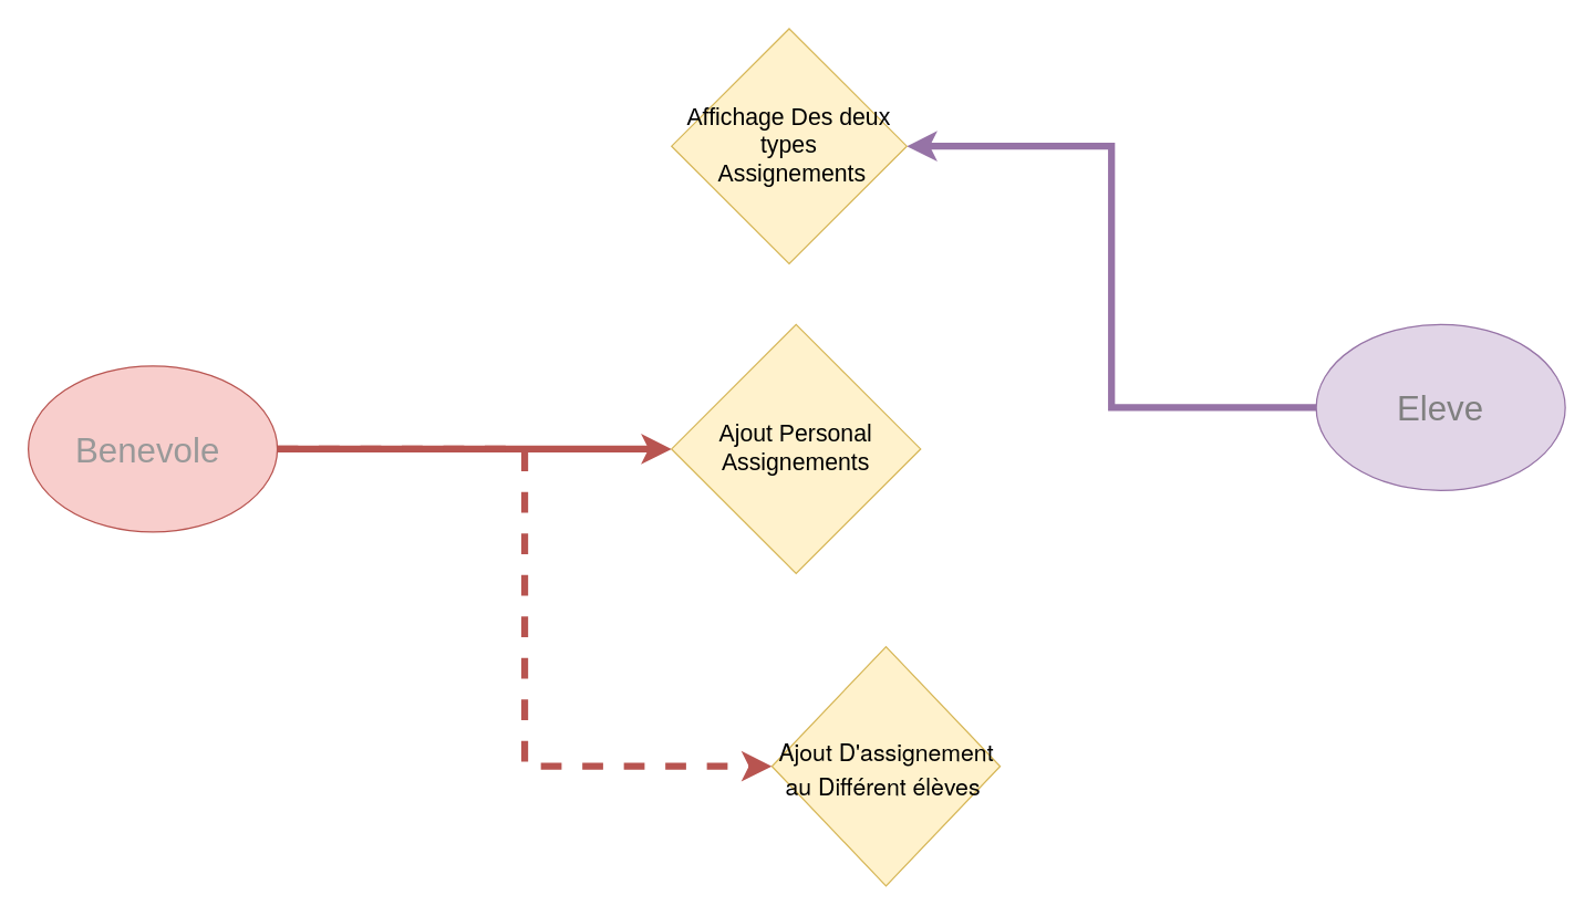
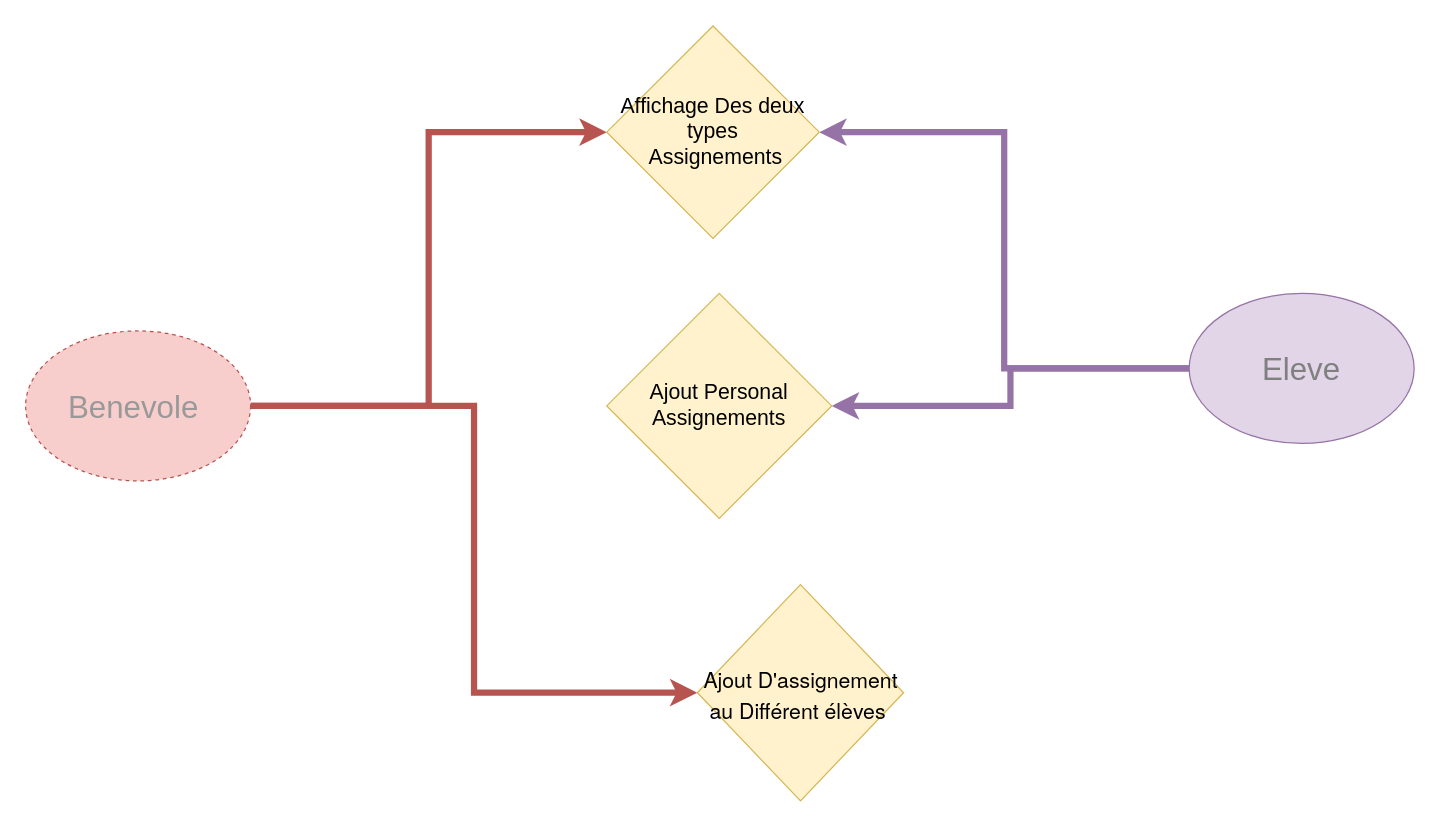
  <mxCell id="0" />
  <mxCell id="1" parent="0" />
- <mxCell id="2" style="edgeStyle=orthogonalEdgeStyle;rounded=0;orthogonalLoop=1;jettySize=auto;html=1;fillColor=#f8cecc;strokeColor=#b85450;strokeWidth=5;" edge="1" parent="1" source="4" target="9"><mxGeometry relative="1" as="geometry" /></mxCell>
- <mxCell id="3" style="edgeStyle=orthogonalEdgeStyle;rounded=0;orthogonalLoop=1;jettySize=auto;html=1;entryX=0;entryY=0.5;entryDx=0;entryDy=0;fillColor=#f8cecc;strokeColor=#b85450;strokeWidth=5;dashed=1;" edge="1" parent="1" source="4" target="10"><mxGeometry relative="1" as="geometry" /></mxCell>
- <mxCell id="4" value="&lt;font style=&quot;font-size: 25px&quot; color=&quot;#999999&quot;&gt;Benevole&amp;nbsp;&lt;/font&gt;" style="ellipse;whiteSpace=wrap;html=1;fillColor=#f8cecc;strokeColor=#b85450;" vertex="1" parent="1"><mxGeometry x="20" y="264" width="180" height="120" as="geometry" /></mxCell>
+ <mxCell id="2" style="edgeStyle=orthogonalEdgeStyle;rounded=0;orthogonalLoop=1;jettySize=auto;html=1;entryX=0;entryY=0.5;entryDx=0;entryDy=0;fillColor=#f8cecc;strokeColor=#b85450;strokeWidth=5;" edge="1" parent="1" source="4" target="8"><mxGeometry relative="1" as="geometry" /></mxCell>
+ <mxCell id="3" style="edgeStyle=orthogonalEdgeStyle;rounded=0;orthogonalLoop=1;jettySize=auto;html=1;entryX=0;entryY=0.5;entryDx=0;entryDy=0;fillColor=#f8cecc;strokeColor=#b85450;strokeWidth=5;" edge="1" parent="1" source="4" target="10"><mxGeometry relative="1" as="geometry" /></mxCell>
+ <mxCell id="4" value="&lt;font style=&quot;font-size: 25px&quot; color=&quot;#999999&quot;&gt;Benevole&amp;nbsp;&lt;/font&gt;" style="ellipse;whiteSpace=wrap;html=1;fillColor=#f8cecc;strokeColor=#b85450;dashed=1;" vertex="1" parent="1"><mxGeometry x="20" y="264" width="180" height="120" as="geometry" /></mxCell>
+ <mxCell id="5" style="edgeStyle=orthogonalEdgeStyle;rounded=0;orthogonalLoop=1;jettySize=auto;html=1;entryX=1;entryY=0.5;entryDx=0;entryDy=0;fillColor=#e1d5e7;strokeColor=#9673a6;strokeWidth=5;" edge="1" parent="1" source="7" target="9"><mxGeometry relative="1" as="geometry" /></mxCell>
  <mxCell id="6" style="edgeStyle=orthogonalEdgeStyle;rounded=0;orthogonalLoop=1;jettySize=auto;html=1;entryX=1;entryY=0.5;entryDx=0;entryDy=0;fillColor=#e1d5e7;strokeColor=#9673a6;strokeWidth=5;" edge="1" parent="1" source="7" target="8"><mxGeometry relative="1" as="geometry" /></mxCell>
  <mxCell id="7" value="&lt;font style=&quot;font-size: 25px&quot; color=&quot;#808080&quot;&gt;Eleve&lt;/font&gt;" style="ellipse;whiteSpace=wrap;html=1;fillColor=#e1d5e7;strokeColor=#9673a6;" vertex="1" parent="1"><mxGeometry x="951" y="234" width="180" height="120" as="geometry" /></mxCell>
  <mxCell id="8" value="&lt;font style=&quot;font-size: 17px&quot;&gt;Affichage Des deux types&lt;br&gt;&amp;nbsp;Assignements&lt;br&gt;&lt;/font&gt;" style="rhombus;whiteSpace=wrap;html=1;fillColor=#fff2cc;strokeColor=#d6b656;" vertex="1" parent="1"><mxGeometry x="485" y="20" width="170" height="170" as="geometry" /></mxCell>
  <mxCell id="9" value="&lt;font style=&quot;font-size: 17px&quot;&gt;Ajout Personal Assignements&lt;br&gt;&lt;/font&gt;" style="rhombus;whiteSpace=wrap;html=1;fillColor=#fff2cc;strokeColor=#d6b656;" vertex="1" parent="1"><mxGeometry x="485" y="234" width="180" height="180" as="geometry" /></mxCell>
  <mxCell id="10" value="&lt;font size=&quot;1&quot;&gt;&lt;p class=&quot;p1&quot; style=&quot;margin: 0px ; font-stretch: normal ; line-height: normal ; font-family: &amp;#34;helvetica neue&amp;#34; ; font-size: 17px&quot;&gt;Ajout D'assignement au Différent élèves&amp;nbsp;&lt;/p&gt;&lt;/font&gt;" style="rhombus;whiteSpace=wrap;html=1;fillColor=#fff2cc;strokeColor=#d6b656;" vertex="1" parent="1"><mxGeometry x="557.5" y="467" width="165" height="173" as="geometry" /></mxCell>
